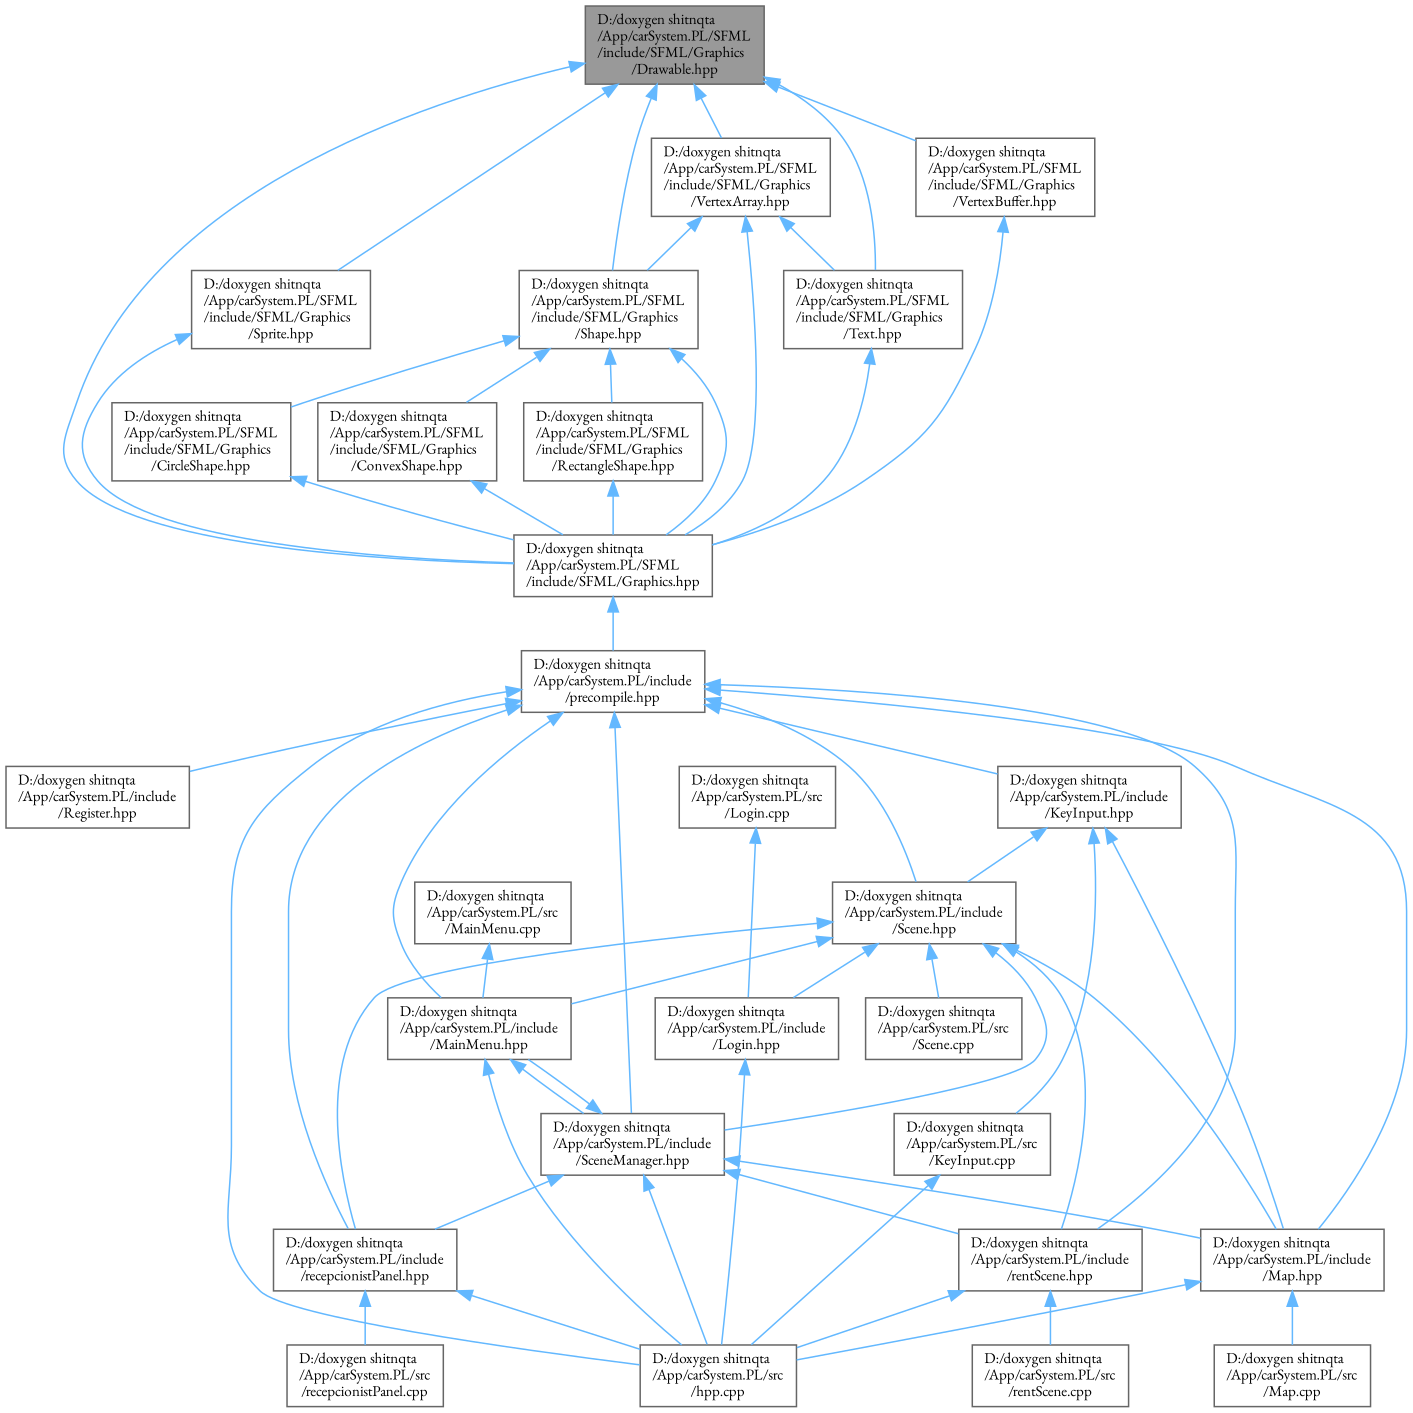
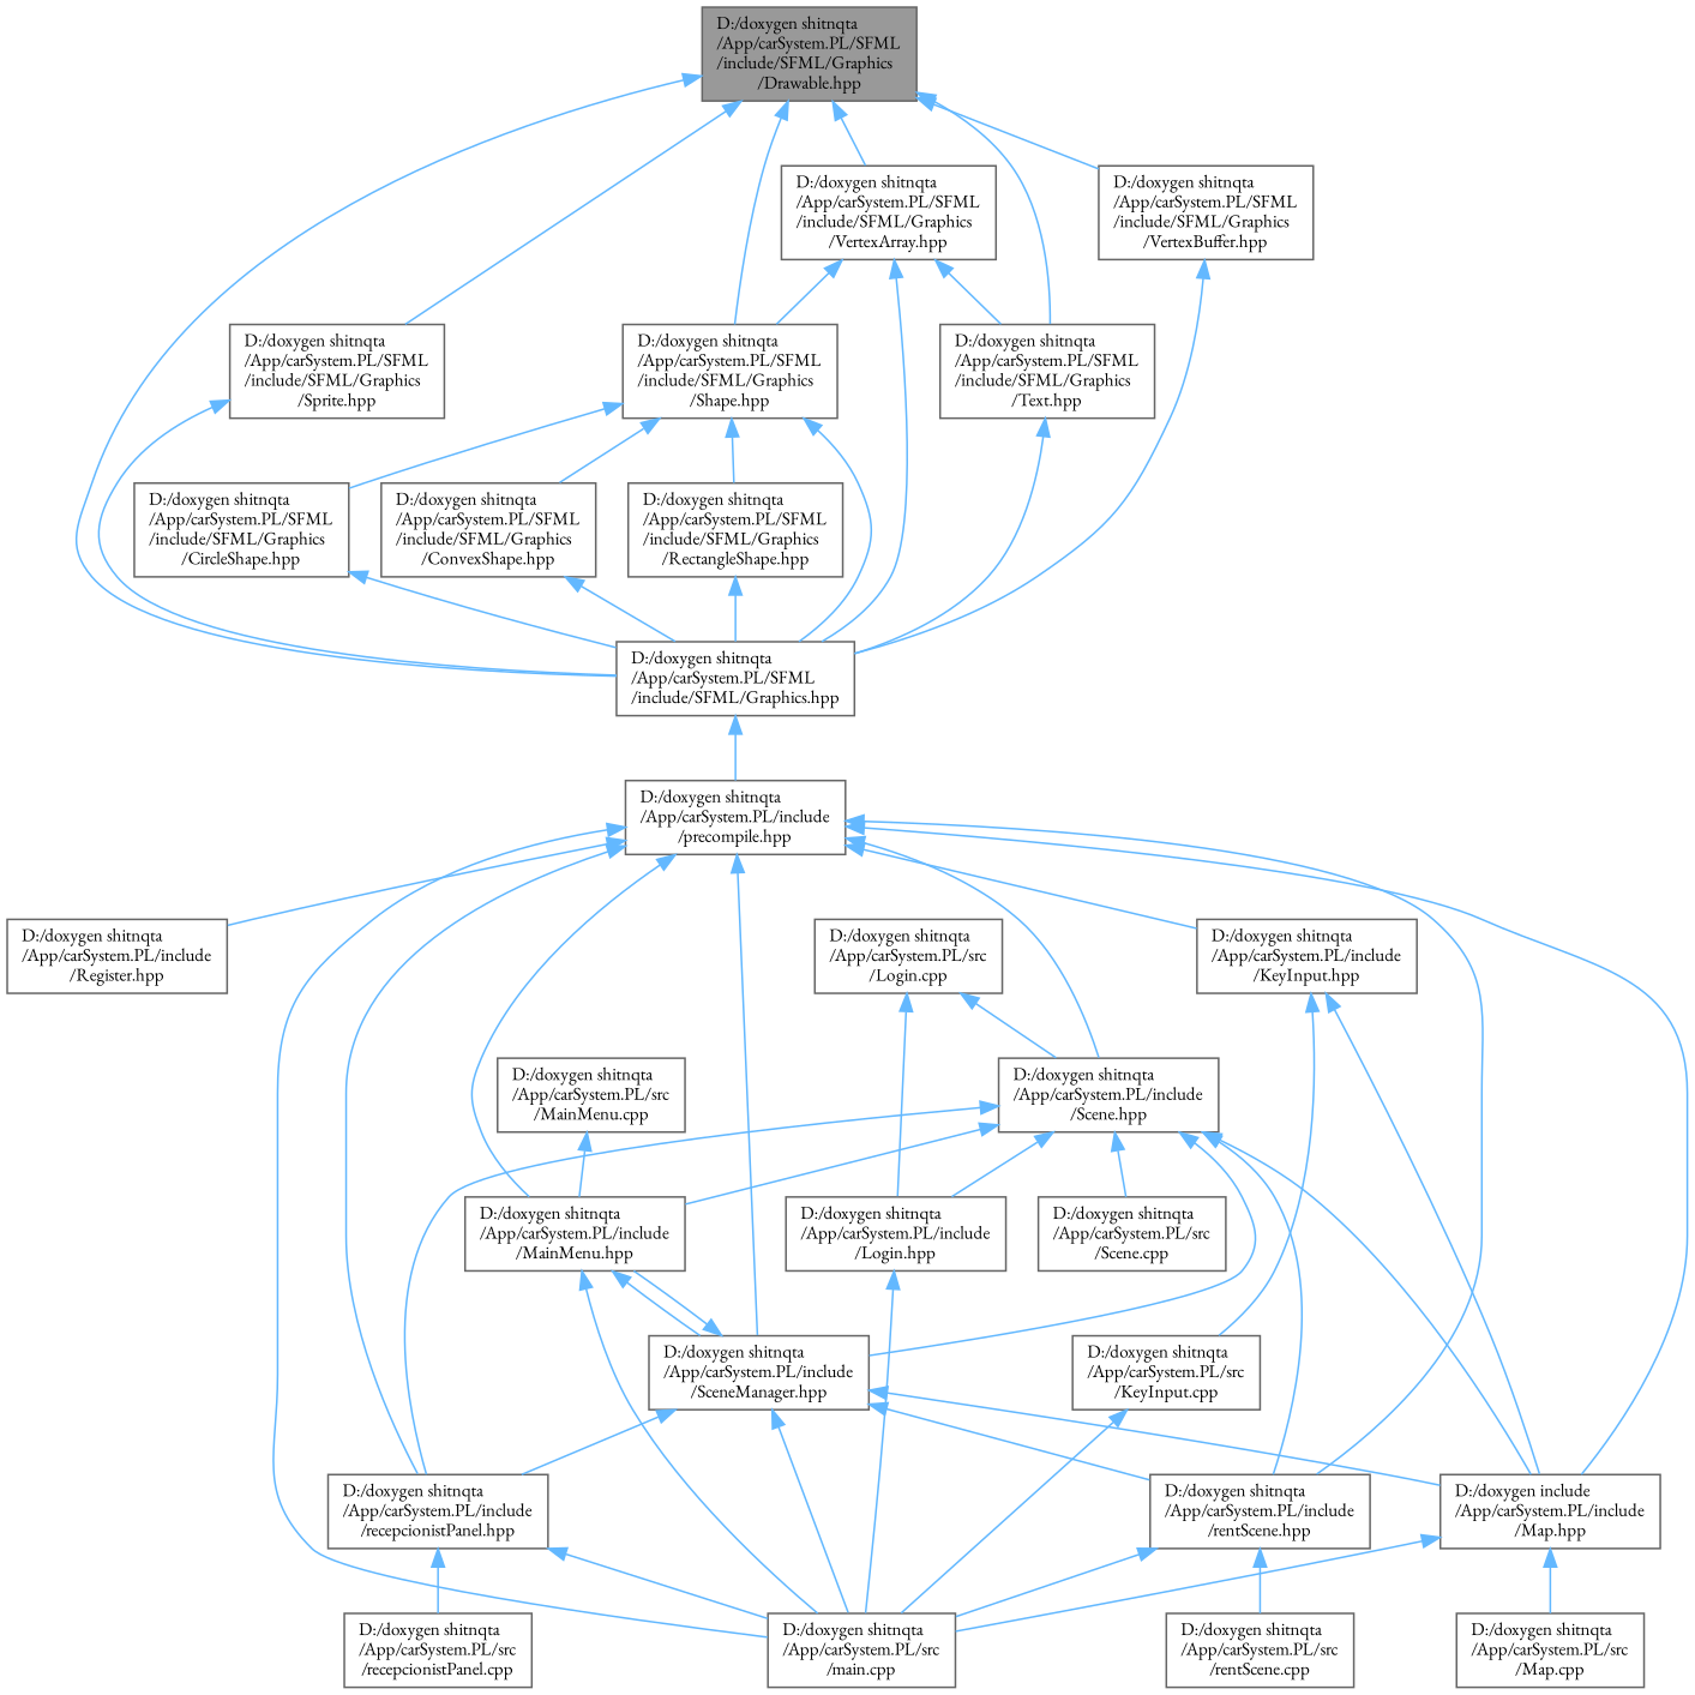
  digraph {
    fontname="EB Garamond"
    node [color=grey40 fillcolor=white fontname="EB Garamond" fontsize=10 shape=box style=filled]
    edge [color=steelblue1 dir=back fontname="EB Garamond" fontsize=10 labelfontname=Helvetica labelfontsize=10 style=solid]
    n1 [color=gray40 fillcolor=grey60 fontcolor=black height=0.2 label="D:/doxygen shitnqta\l/App/carSystem.PL/SFML\l/include/SFML/Graphics\l/Drawable.hpp" width=0.4]
    n2 [height=0.2 label="D:/doxygen shitnqta\l/App/carSystem.PL/SFML\l/include/SFML/Graphics.hpp" width=0.4]
    n3 [height=0.2 label="D:/doxygen shitnqta\l/App/carSystem.PL/SFML\l/include/SFML/Graphics\l/Shape.hpp" width=0.4]
    n4 [height=0.2 label="D:/doxygen shitnqta\l/App/carSystem.PL/SFML\l/include/SFML/Graphics\l/Sprite.hpp" width=0.4]
    n5 [height=0.2 label="D:/doxygen shitnqta\l/App/carSystem.PL/SFML\l/include/SFML/Graphics\l/Text.hpp" width=0.4]
    n6 [height=0.2 label="D:/doxygen shitnqta\l/App/carSystem.PL/SFML\l/include/SFML/Graphics\l/VertexArray.hpp" width=0.4]
    n7 [height=0.2 label="D:/doxygen shitnqta\l/App/carSystem.PL/SFML\l/include/SFML/Graphics\l/VertexBuffer.hpp" width=0.4]
    n8 [height=0.2 label="D:/doxygen shitnqta\l/App/carSystem.PL/include\l/precompile.hpp" width=0.4]
    n9 [height=0.2 label="D:/doxygen shitnqta\l/App/carSystem.PL/SFML\l/include/SFML/Graphics\l/CircleShape.hpp" width=0.4]
    n10 [height=0.2 label="D:/doxygen shitnqta\l/App/carSystem.PL/SFML\l/include/SFML/Graphics\l/ConvexShape.hpp" width=0.4]
    n11 [height=0.2 label="D:/doxygen shitnqta\l/App/carSystem.PL/SFML\l/include/SFML/Graphics\l/RectangleShape.hpp" width=0.4]
    n12 [height=0.2 label="D:/doxygen shitnqta\l/App/carSystem.PL/include\l/KeyInput.hpp" width=0.4]
    n13 [height=0.2 label="D:/doxygen shitnqta\l/App/carSystem.PL/include\l/Register.hpp" width=0.4]
-   n14 [height=0.2 label="D:/doxygen shitnqta\l/App/carSystem.PL/src\l/hpp.cpp" width=0.4]
+   n14 [height=0.2 label="D:/doxygen shitnqta\l/App/carSystem.PL/src\l/main.cpp" width=0.4]
    n15 [height=0.2 label="D:/doxygen shitnqta\l/App/carSystem.PL/include\l/Scene.hpp" width=0.4]
    n16 [height=0.2 label="D:/doxygen shitnqta\l/App/carSystem.PL/include\l/MainMenu.hpp" width=0.4]
    n17 [height=0.2 label="D:/doxygen shitnqta\l/App/carSystem.PL/include\l/SceneManager.hpp" width=0.4]
-   n18 [height=0.2 label="D:/doxygen shitnqta\l/App/carSystem.PL/include\l/Map.hpp" width=0.4]
+   n18 [height=0.2 label="D:/doxygen include\l/App/carSystem.PL/include\l/Map.hpp" width=0.4]
    n19 [height=0.2 label="D:/doxygen shitnqta\l/App/carSystem.PL/include\l/recepcionistPanel.hpp" width=0.4]
    n20 [height=0.2 label="D:/doxygen shitnqta\l/App/carSystem.PL/include\l/rentScene.hpp" width=0.4]
    n21 [height=0.2 label="D:/doxygen shitnqta\l/App/carSystem.PL/src\l/KeyInput.cpp" width=0.4]
    n22 [height=0.2 label="D:/doxygen shitnqta\l/App/carSystem.PL/include\l/Login.hpp" width=0.4]
    n23 [height=0.2 label="D:/doxygen shitnqta\l/App/carSystem.PL/src\l/Scene.cpp" width=0.4]
    n24 [height=0.2 label="D:/doxygen shitnqta\l/App/carSystem.PL/src\l/Map.cpp" width=0.4]
    n25 [height=0.2 label="D:/doxygen shitnqta\l/App/carSystem.PL/src\l/recepcionistPanel.cpp" width=0.4]
    n26 [height=0.2 label="D:/doxygen shitnqta\l/App/carSystem.PL/src\l/rentScene.cpp" width=0.4]
    n27 [height=0.2 label="D:/doxygen shitnqta\l/App/carSystem.PL/src\l/Login.cpp" width=0.4]
    n28 [height=0.2 label="D:/doxygen shitnqta\l/App/carSystem.PL/src\l/MainMenu.cpp" width=0.4]
    n1 -> n2
    n1 -> n3
    n1 -> n4
    n1 -> n5
    n1 -> n6
    n1 -> n7
    n2 -> n8
    n3 -> n2
    n3 -> n9
    n3 -> n10
    n3 -> n11
    n4 -> n2
    n5 -> n2
    n6 -> n2
    n6 -> n3
    n6 -> n5
    n7 -> n2
    n8 -> n12
    n8 -> n13
    n8 -> n14
    n8 -> n15
    n8 -> n16
    n8 -> n17
    n8 -> n18
    n8 -> n19
    n8 -> n20
    n9 -> n2
    n10 -> n2
    n11 -> n2
-   n12 -> n15
+   n27 -> n15
    n12 -> n18
    n12 -> n21
    n15 -> n16
    n15 -> n17
    n15 -> n18
    n15 -> n19
    n15 -> n20
    n15 -> n22
    n15 -> n23
    n16 -> n14
    n16 -> n17
    n17 -> n14
    n17 -> n16
    n17 -> n18
    n17 -> n19
    n17 -> n20
    n18 -> n14
    n18 -> n24
    n19 -> n14
    n19 -> n25
    n20 -> n14
    n20 -> n26
    n21 -> n14
    n22 -> n14
    n27 -> n22
    n28 -> n16
  }
